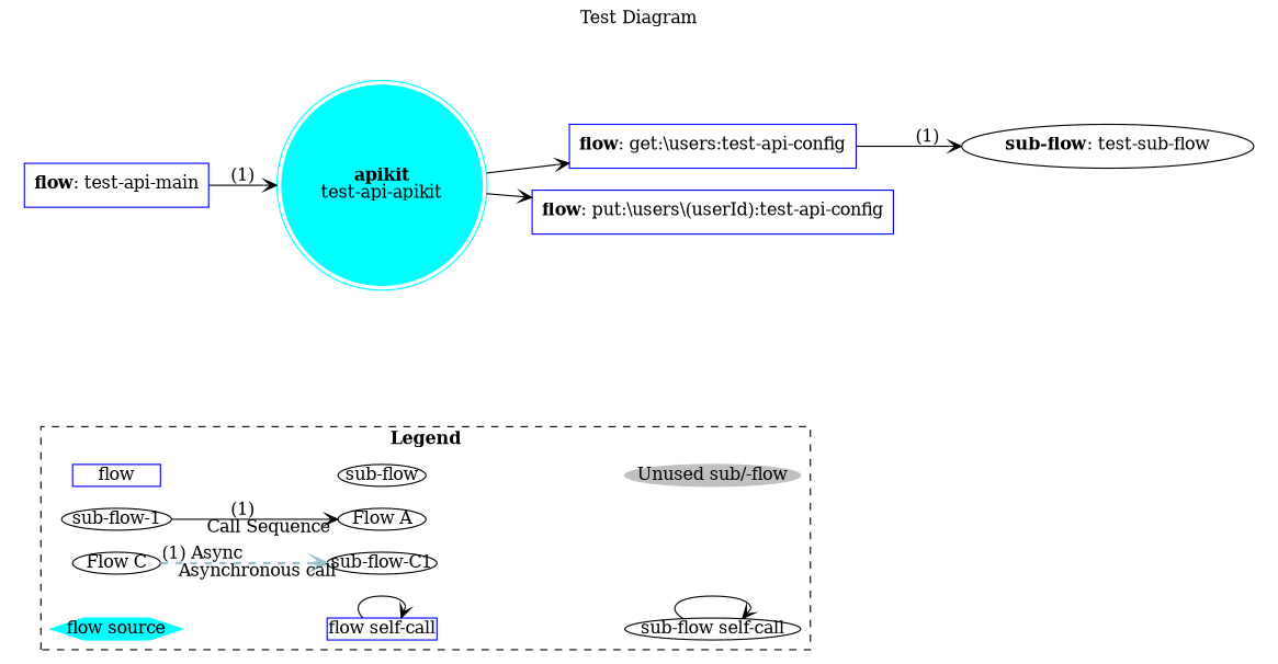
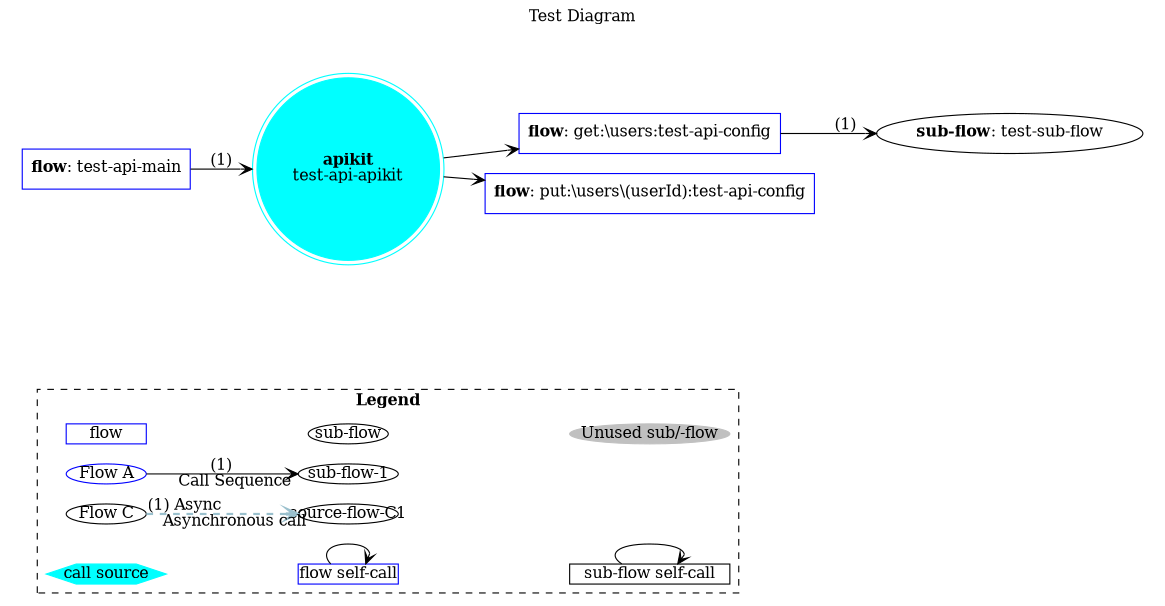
  digraph {
    label=<Test Diagram<br/>>
    labelloc=t
    rankdir=LR
    splines=spline
    node [fixedsize=true]
    edge [arrowhead=vee dir=forward style=solid]
    flow [color=blue height=0.25 shape=rectangle width=1.0]
    "sub-flow" [color=black height=0.25 shape=ellipse width=1.0]
    "Unused sub/-flow" [color=gray height=0.25 style=filled width=2.0]
-   "Flow A" [height=0.25 width=1.0]
+   "Flow A" [height=0.25 width=1.0 color=blue]
    "sub-flow-1" [height=0.25 width=1.25]
    "Flow C" [height=0.25 width=1.0]
-   "sub-flow-C1" [height=0.25 width=1.25]
-   "flow source" [color=cyan height=0.25 shape=hexagon sourceNode=true style=filled width=1.5]
+   "sub-flow-C1" [height=0.25 width=1.25 label="source-flow-C1"]
+   "flow source" [color=cyan height=0.25 shape=hexagon sourceNode=true style=filled width=1.5 label="call source"]
    "flow self-call" [color=blue height=0.25 shape=rectangle width=1.25]
-   "sub-flow self-call" [color=black height=0.25 shape=ellipse width=2.0]
+   "sub-flow self-call" [color=black height=0.25 shape=box width=2.0]
    "" [height=1.0 shape=none width=2.0 fixedsize=""]
    n12 [color=blue label=<<b>flow</b>: test-api-main> shape=rectangle fixedsize=""]
    n13 [color=cyan label=<<b>apikit</b><br/>test-api-apikit<br/>> shape=doublecircle style=filled fixedsize=""]
    n14 [color=blue label=<<b>flow</b>: put:\users\(userId):test-api-config> shape=rectangle fixedsize=""]
    n15 [color=blue label=<<b>flow</b>: get:\users:test-api-config> shape=rectangle fixedsize=""]
    n16 [color=black label=<<b>sub-flow</b>: test-sub-flow> shape=ellipse fixedsize=""]
    subgraph cluster_1 {
      label=<<b>Legend</b>>
      style=dashed
      flow
      "sub-flow"
      "Unused sub/-flow"
      "Flow A"
      "sub-flow-1"
      "Flow C"
      "sub-flow-C1"
      "flow source"
      "flow self-call"
      "sub-flow self-call"
    }
    subgraph cluster_2 {
      label=<Application graph<br/>>
      style=invis
      n12
      n13
      n14
      n15
      n16
    }
    subgraph cluster_3 {
      label=""
      style=invis
      ""
    }
    flow -> "sub-flow" [style=invis]
    "sub-flow" -> "Unused sub/-flow" [style=invis]
-   "sub-flow-1" -> "Flow A" [label="(1)" labelangle=-5.0 labeldistance=8.0 taillabel="Call Sequence\n"]
+   "Flow A" -> "sub-flow-1" [label="(1)" labelangle=-5.0 labeldistance=8.0 taillabel="Call Sequence\n"]
    "Flow C" -> "sub-flow-C1" [color=lightblue3 labelangle=-5.0 labeldistance=8.0 style="dashed,bold" taillabel="Asynchronous call\n" xlabel="(1) Async"]
    "flow source" -> "flow self-call" [style=invis]
    "flow self-call" -> "flow self-call" [style=""]
    "flow self-call" -> "sub-flow self-call" [style=invis]
    "sub-flow self-call" -> "sub-flow self-call" [style=""]
    n12 -> n13 [label="(1)"]
    n13 -> n14
    n13 -> n15
    n15 -> n16 [label="(1)"]
  }
